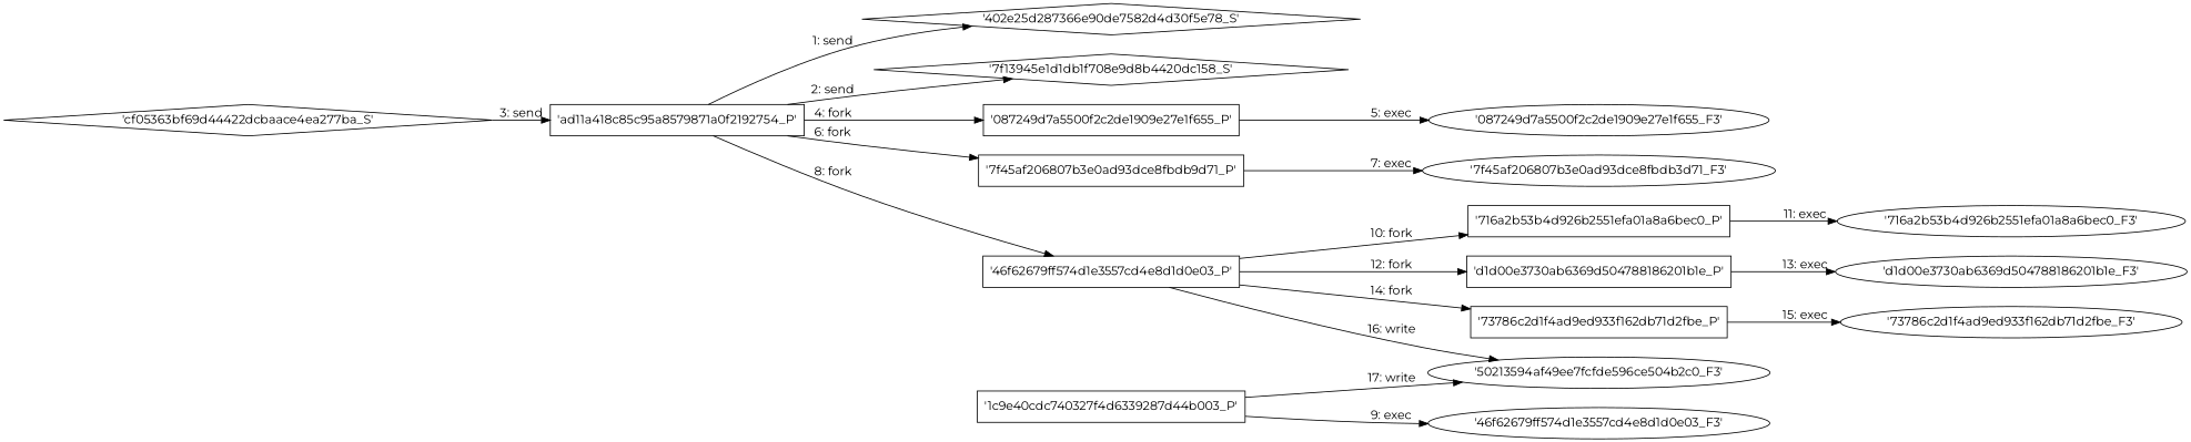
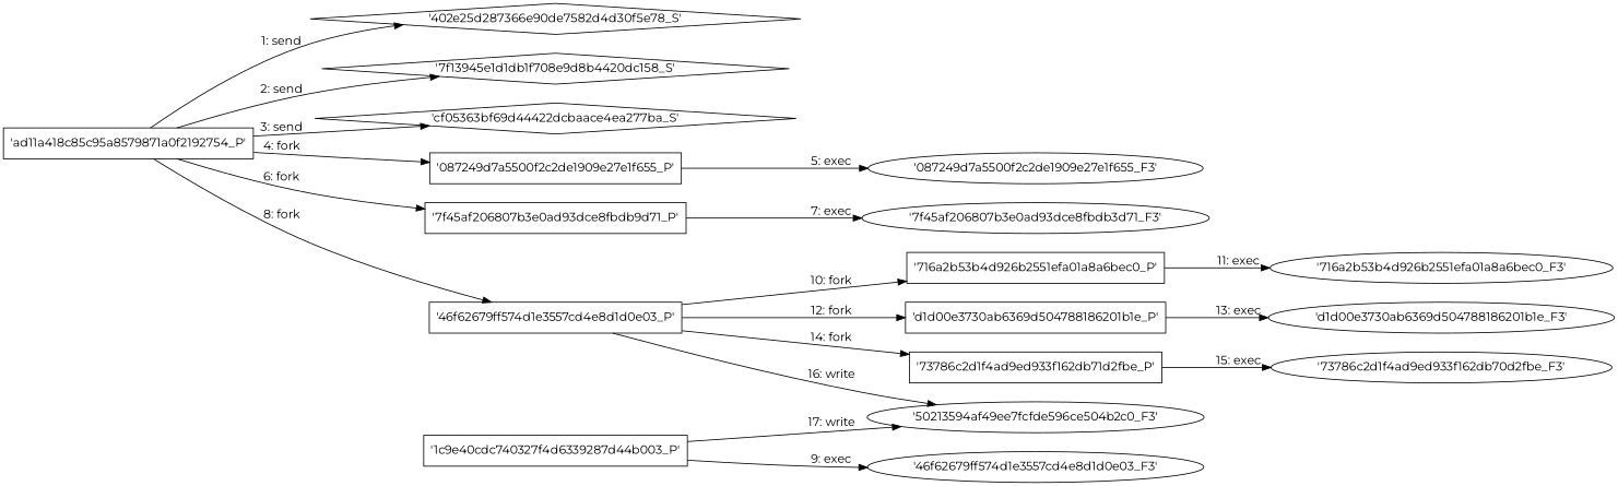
  digraph {
    engine=neato
    fixedsize=false
    fontname=Montserrat
    fontsize=10
    nodesep=0.3
    rankdir=LR
    ranksep=0
    splines=true
    node [fontname=Montserrat node_type=Process shape=box]
    edge [fontname=Montserrat]
    "'402e25d287366e90de7582d4d30f5e78_S'" [node_type=Socket shape=diamond]
    n2 [label="'ad11a418c85c95a8579871a0f2192754_P'"]
    "'7f13945e1d1db1f708e9d8b4420dc158_S'" [node_type=Socket shape=diamond]
    "'cf05363bf69d44422dcbaace4ea277ba_S'" [node_type=Socket shape=diamond]
    "'087249d7a5500f2c2de1909e27e1f655_P'"
    "'7f45af206807b3e0ad93dce8fbdb9d71_P'"
    "'46f62679ff574d1e3557cd4e8d1d0e03_P'"
    "'087249d7a5500f2c2de1909e27e1f655_F3'" [node_type=File shape=ellipse]
    n9 [label="'7f45af206807b3e0ad93dce8fbdb3d71_F3'" node_type=File shape=ellipse]
    "'716a2b53b4d926b2551efa01a8a6bec0_P'"
    "'d1d00e3730ab6369d504788186201b1e_P'"
    "'73786c2d1f4ad9ed933f162db71d2fbe_P'"
    "'50213594af49ee7fcfde596ce504b2c0_F3'" [node_type=file shape=ellipse]
    "'46f62679ff574d1e3557cd4e8d1d0e03_F3'" [node_type=File shape=ellipse]
    "'716a2b53b4d926b2551efa01a8a6bec0_F3'" [node_type=File shape=ellipse]
    "'d1d00e3730ab6369d504788186201b1e_F3'" [node_type=File shape=ellipse]
-   "'73786c2d1f4ad9ed933f162db71d2fbe_F3'" [node_type=File shape=ellipse]
+   "'73786c2d1f4ad9ed933f162db71d2fbe_F3'" [node_type=File shape=ellipse label="'73786c2d1f4ad9ed933f162db70d2fbe_F3'"]
    "'1c9e40cdc740327f4d6339287d44b003_P'"
    n2 -> "'402e25d287366e90de7582d4d30f5e78_S'" [label="1: send"]
    n2 -> "'7f13945e1d1db1f708e9d8b4420dc158_S'" [label="2: send"]
-   "'cf05363bf69d44422dcbaace4ea277ba_S'" -> n2 [label="3: send"]
+   n2 -> "'cf05363bf69d44422dcbaace4ea277ba_S'" [label="3: send"]
    n2 -> "'087249d7a5500f2c2de1909e27e1f655_P'" [label="4: fork"]
    n2 -> "'7f45af206807b3e0ad93dce8fbdb9d71_P'" [label="6: fork"]
    n2 -> "'46f62679ff574d1e3557cd4e8d1d0e03_P'" [label="8: fork"]
    "'087249d7a5500f2c2de1909e27e1f655_P'" -> "'087249d7a5500f2c2de1909e27e1f655_F3'" [label="5: exec"]
    "'7f45af206807b3e0ad93dce8fbdb9d71_P'" -> n9 [label="7: exec"]
    "'46f62679ff574d1e3557cd4e8d1d0e03_P'" -> "'716a2b53b4d926b2551efa01a8a6bec0_P'" [label="10: fork"]
    "'46f62679ff574d1e3557cd4e8d1d0e03_P'" -> "'d1d00e3730ab6369d504788186201b1e_P'" [label="12: fork"]
    "'46f62679ff574d1e3557cd4e8d1d0e03_P'" -> "'73786c2d1f4ad9ed933f162db71d2fbe_P'" [label="14: fork"]
    "'46f62679ff574d1e3557cd4e8d1d0e03_P'" -> "'50213594af49ee7fcfde596ce504b2c0_F3'" [label="16: write"]
    "'716a2b53b4d926b2551efa01a8a6bec0_P'" -> "'716a2b53b4d926b2551efa01a8a6bec0_F3'" [label="11: exec"]
    "'d1d00e3730ab6369d504788186201b1e_P'" -> "'d1d00e3730ab6369d504788186201b1e_F3'" [label="13: exec"]
    "'73786c2d1f4ad9ed933f162db71d2fbe_P'" -> "'73786c2d1f4ad9ed933f162db71d2fbe_F3'" [label="15: exec"]
    "'1c9e40cdc740327f4d6339287d44b003_P'" -> "'50213594af49ee7fcfde596ce504b2c0_F3'" [label="17: write"]
    "'1c9e40cdc740327f4d6339287d44b003_P'" -> "'46f62679ff574d1e3557cd4e8d1d0e03_F3'" [label="9: exec"]
  }
